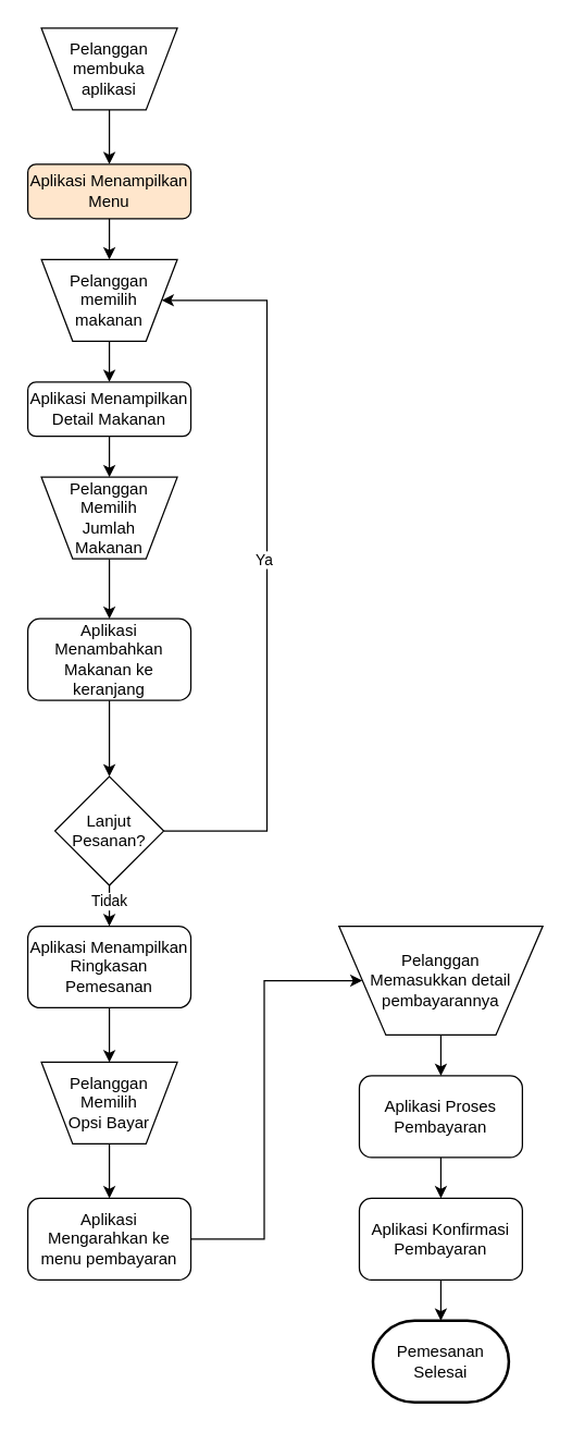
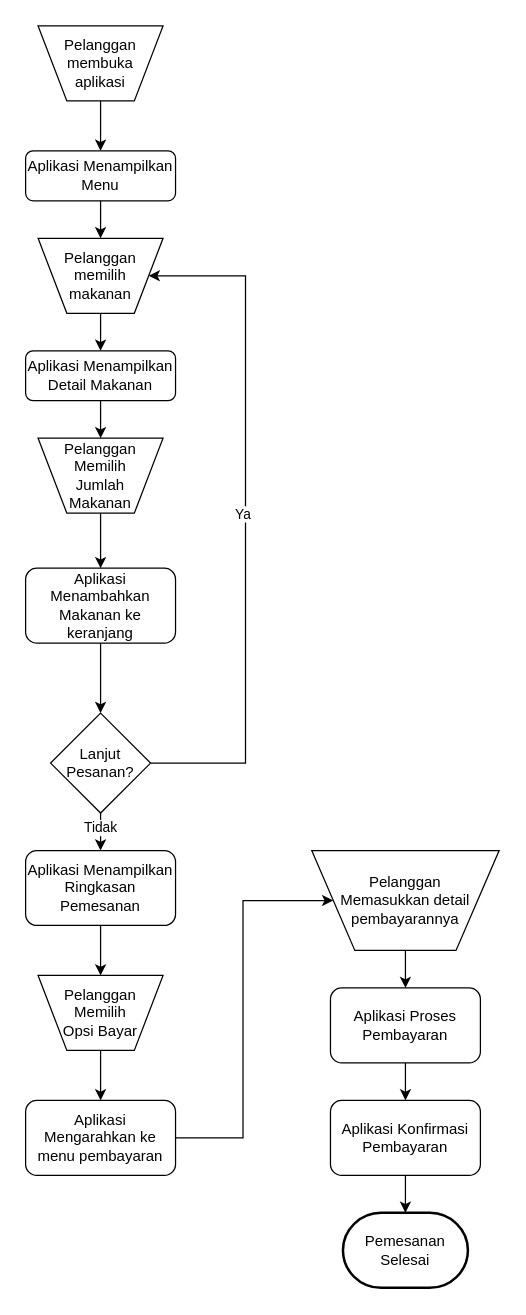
  <mxCell id="0" />
  <mxCell id="1" parent="0" />
  <mxCell id="2" value="Pemesanan Selesai" style="strokeWidth=2;html=1;shape=mxgraph.flowchart.terminator;whiteSpace=wrap;" vertex="1" parent="1"><mxGeometry x="274" y="970" width="100" height="60" as="geometry" /></mxCell>
  <mxCell id="3" value="" style="edgeStyle=orthogonalEdgeStyle;rounded=0;orthogonalLoop=1;jettySize=auto;html=1;" edge="1" parent="1" source="4" target="6"><mxGeometry relative="1" as="geometry" /></mxCell>
  <mxCell id="4" value="Pelanggan membuka &lt;br&gt;aplikasi" style="verticalLabelPosition=middle;verticalAlign=middle;html=1;shape=trapezoid;perimeter=trapezoidPerimeter;whiteSpace=wrap;size=0.23;arcSize=10;flipV=1;labelPosition=center;align=center;" vertex="1" parent="1"><mxGeometry x="30" y="20" width="100" height="60" as="geometry" /></mxCell>
  <mxCell id="5" value="" style="edgeStyle=orthogonalEdgeStyle;rounded=0;orthogonalLoop=1;jettySize=auto;html=1;" edge="1" parent="1" source="6" target="8"><mxGeometry relative="1" as="geometry" /></mxCell>
- <mxCell id="6" value="Aplikasi Menampilkan Menu" style="rounded=1;whiteSpace=wrap;html=1;fontSize=12;glass=0;strokeWidth=1;shadow=0;fillColor=#ffe6cc;" vertex="1" parent="1"><mxGeometry x="20" y="120" width="120" height="40" as="geometry" /></mxCell>
+ <mxCell id="6" value="Aplikasi Menampilkan Menu" style="rounded=1;whiteSpace=wrap;html=1;fontSize=12;glass=0;strokeWidth=1;shadow=0;" vertex="1" parent="1"><mxGeometry x="20" y="120" width="120" height="40" as="geometry" /></mxCell>
  <mxCell id="7" value="" style="edgeStyle=orthogonalEdgeStyle;rounded=0;orthogonalLoop=1;jettySize=auto;html=1;" edge="1" parent="1" source="8" target="10"><mxGeometry relative="1" as="geometry" /></mxCell>
  <mxCell id="8" value="Pelanggan memilih &lt;br&gt;makanan" style="verticalLabelPosition=middle;verticalAlign=middle;html=1;shape=trapezoid;perimeter=trapezoidPerimeter;whiteSpace=wrap;size=0.23;arcSize=10;flipV=1;labelPosition=center;align=center;" vertex="1" parent="1"><mxGeometry x="30" y="190" width="100" height="60" as="geometry" /></mxCell>
  <mxCell id="9" value="" style="edgeStyle=orthogonalEdgeStyle;rounded=0;orthogonalLoop=1;jettySize=auto;html=1;" edge="1" parent="1" source="10" target="12"><mxGeometry relative="1" as="geometry" /></mxCell>
  <mxCell id="10" value="Aplikasi Menampilkan Detail Makanan" style="rounded=1;whiteSpace=wrap;html=1;fontSize=12;glass=0;strokeWidth=1;shadow=0;" vertex="1" parent="1"><mxGeometry x="20" y="280" width="120" height="40" as="geometry" /></mxCell>
  <mxCell id="11" value="" style="edgeStyle=orthogonalEdgeStyle;rounded=0;orthogonalLoop=1;jettySize=auto;html=1;" edge="1" parent="1" source="12" target="14"><mxGeometry relative="1" as="geometry" /></mxCell>
  <mxCell id="12" value="Pelanggan&lt;br&gt;Memilih&lt;br&gt;Jumlah&lt;br&gt;Makanan" style="verticalLabelPosition=middle;verticalAlign=middle;html=1;shape=trapezoid;perimeter=trapezoidPerimeter;whiteSpace=wrap;size=0.23;arcSize=10;flipV=1;labelPosition=center;align=center;" vertex="1" parent="1"><mxGeometry x="30" y="350" width="100" height="60" as="geometry" /></mxCell>
  <mxCell id="13" value="" style="edgeStyle=orthogonalEdgeStyle;rounded=0;orthogonalLoop=1;jettySize=auto;html=1;" edge="1" parent="1" source="14" target="19"><mxGeometry relative="1" as="geometry" /></mxCell>
  <mxCell id="14" value="Aplikasi Menambahkan Makanan ke keranjang" style="rounded=1;whiteSpace=wrap;html=1;fontSize=12;glass=0;strokeWidth=1;shadow=0;" vertex="1" parent="1"><mxGeometry x="20" y="454" width="120" height="60" as="geometry" /></mxCell>
  <mxCell id="15" style="edgeStyle=orthogonalEdgeStyle;rounded=0;orthogonalLoop=1;jettySize=auto;html=1;entryX=1;entryY=0.5;entryDx=0;entryDy=0;" edge="1" parent="1" source="19" target="8"><mxGeometry relative="1" as="geometry"><mxPoint x="180" y="230" as="targetPoint" /><Array as="points"><mxPoint x="196" y="610" /><mxPoint x="196" y="220" /></Array></mxGeometry></mxCell>
  <mxCell id="16" value="Ya" style="edgeLabel;html=1;align=center;verticalAlign=middle;resizable=0;points=[];" vertex="1" connectable="0" parent="15"><mxGeometry x="-0.79" relative="1" as="geometry"><mxPoint x="16" y="-200" as="offset" /></mxGeometry></mxCell>
  <mxCell id="17" value="" style="edgeStyle=orthogonalEdgeStyle;rounded=0;orthogonalLoop=1;jettySize=auto;html=1;entryX=0.5;entryY=0;entryDx=0;entryDy=0;" edge="1" parent="1" source="19" target="21"><mxGeometry relative="1" as="geometry" /></mxCell>
  <mxCell id="18" value="Tidak" style="edgeLabel;html=1;align=center;verticalAlign=middle;resizable=0;points=[];" vertex="1" connectable="0" parent="17"><mxGeometry x="-0.618" y="-1" relative="1" as="geometry"><mxPoint y="1" as="offset" /></mxGeometry></mxCell>
  <mxCell id="19" value="Lanjut Pesanan?" style="rhombus;whiteSpace=wrap;html=1;" vertex="1" parent="1"><mxGeometry x="40" y="570" width="80" height="80" as="geometry" /></mxCell>
  <mxCell id="20" value="" style="edgeStyle=orthogonalEdgeStyle;rounded=0;orthogonalLoop=1;jettySize=auto;html=1;" edge="1" parent="1" source="21" target="23"><mxGeometry relative="1" as="geometry" /></mxCell>
  <mxCell id="21" value="Aplikasi Menampilkan Ringkasan Pemesanan" style="rounded=1;whiteSpace=wrap;html=1;fontSize=12;glass=0;strokeWidth=1;shadow=0;" vertex="1" parent="1"><mxGeometry x="20" y="680" width="120" height="60" as="geometry" /></mxCell>
  <mxCell id="22" value="" style="edgeStyle=orthogonalEdgeStyle;rounded=0;orthogonalLoop=1;jettySize=auto;html=1;" edge="1" parent="1" source="23" target="25"><mxGeometry relative="1" as="geometry" /></mxCell>
  <mxCell id="23" value="Pelanggan&lt;br&gt;Memilih&lt;br&gt;Opsi Bayar" style="verticalLabelPosition=middle;verticalAlign=middle;html=1;shape=trapezoid;perimeter=trapezoidPerimeter;whiteSpace=wrap;size=0.23;arcSize=10;flipV=1;labelPosition=center;align=center;" vertex="1" parent="1"><mxGeometry x="30" y="780" width="100" height="60" as="geometry" /></mxCell>
  <mxCell id="24" style="edgeStyle=orthogonalEdgeStyle;rounded=0;orthogonalLoop=1;jettySize=auto;html=1;entryX=0;entryY=0.5;entryDx=0;entryDy=0;" edge="1" parent="1" source="25" target="27"><mxGeometry relative="1" as="geometry"><Array as="points"><mxPoint x="194" y="910" /><mxPoint x="194" y="720" /></Array></mxGeometry></mxCell>
  <mxCell id="25" value="Aplikasi Mengarahkan ke menu pembayaran" style="rounded=1;whiteSpace=wrap;html=1;fontSize=12;glass=0;strokeWidth=1;shadow=0;" vertex="1" parent="1"><mxGeometry x="20" y="880" width="120" height="60" as="geometry" /></mxCell>
  <mxCell id="26" value="" style="edgeStyle=orthogonalEdgeStyle;rounded=0;orthogonalLoop=1;jettySize=auto;html=1;" edge="1" parent="1" source="27" target="29"><mxGeometry relative="1" as="geometry" /></mxCell>
  <mxCell id="27" value="Pelanggan &lt;br&gt;Memasukkan detail pembayarannya" style="verticalLabelPosition=middle;verticalAlign=middle;html=1;shape=trapezoid;perimeter=trapezoidPerimeter;whiteSpace=wrap;size=0.23;arcSize=10;flipV=1;labelPosition=center;align=center;" vertex="1" parent="1"><mxGeometry x="249" y="680" width="150" height="80" as="geometry" /></mxCell>
  <mxCell id="28" value="" style="edgeStyle=orthogonalEdgeStyle;rounded=0;orthogonalLoop=1;jettySize=auto;html=1;" edge="1" parent="1" source="29" target="31"><mxGeometry relative="1" as="geometry" /></mxCell>
  <mxCell id="29" value="Aplikasi Proses Pembayaran" style="rounded=1;whiteSpace=wrap;html=1;fontSize=12;glass=0;strokeWidth=1;shadow=0;" vertex="1" parent="1"><mxGeometry x="264" y="790" width="120" height="60" as="geometry" /></mxCell>
  <mxCell id="30" value="" style="edgeStyle=orthogonalEdgeStyle;rounded=0;orthogonalLoop=1;jettySize=auto;html=1;" edge="1" parent="1" source="31" target="2"><mxGeometry relative="1" as="geometry" /></mxCell>
  <mxCell id="31" value="Aplikasi Konfirmasi Pembayaran" style="rounded=1;whiteSpace=wrap;html=1;fontSize=12;glass=0;strokeWidth=1;shadow=0;" vertex="1" parent="1"><mxGeometry x="264" y="880" width="120" height="60" as="geometry" /></mxCell>
